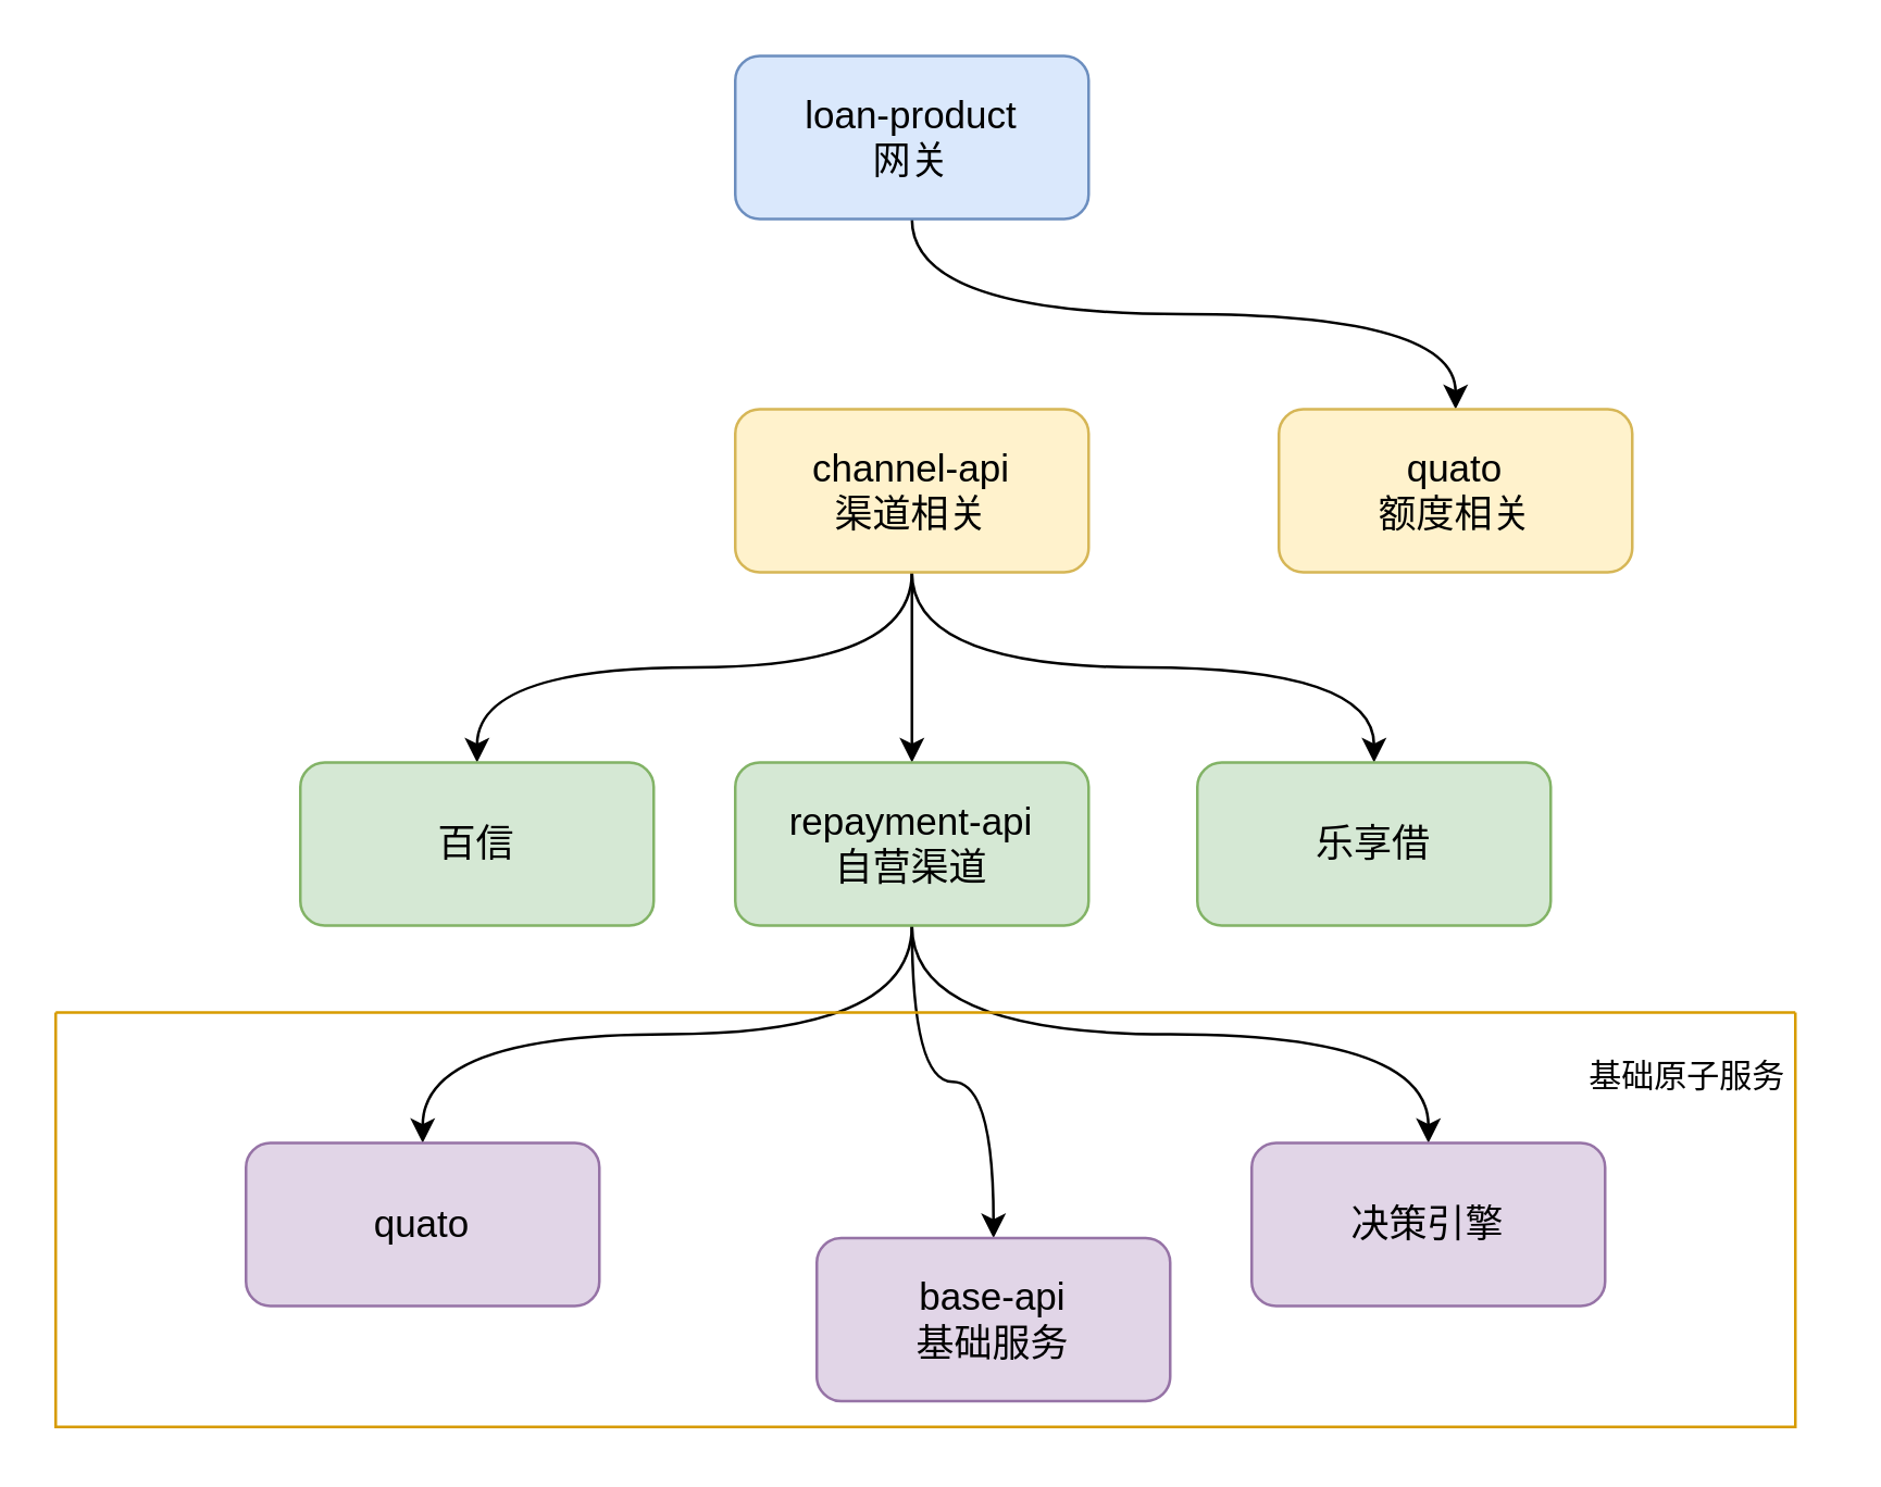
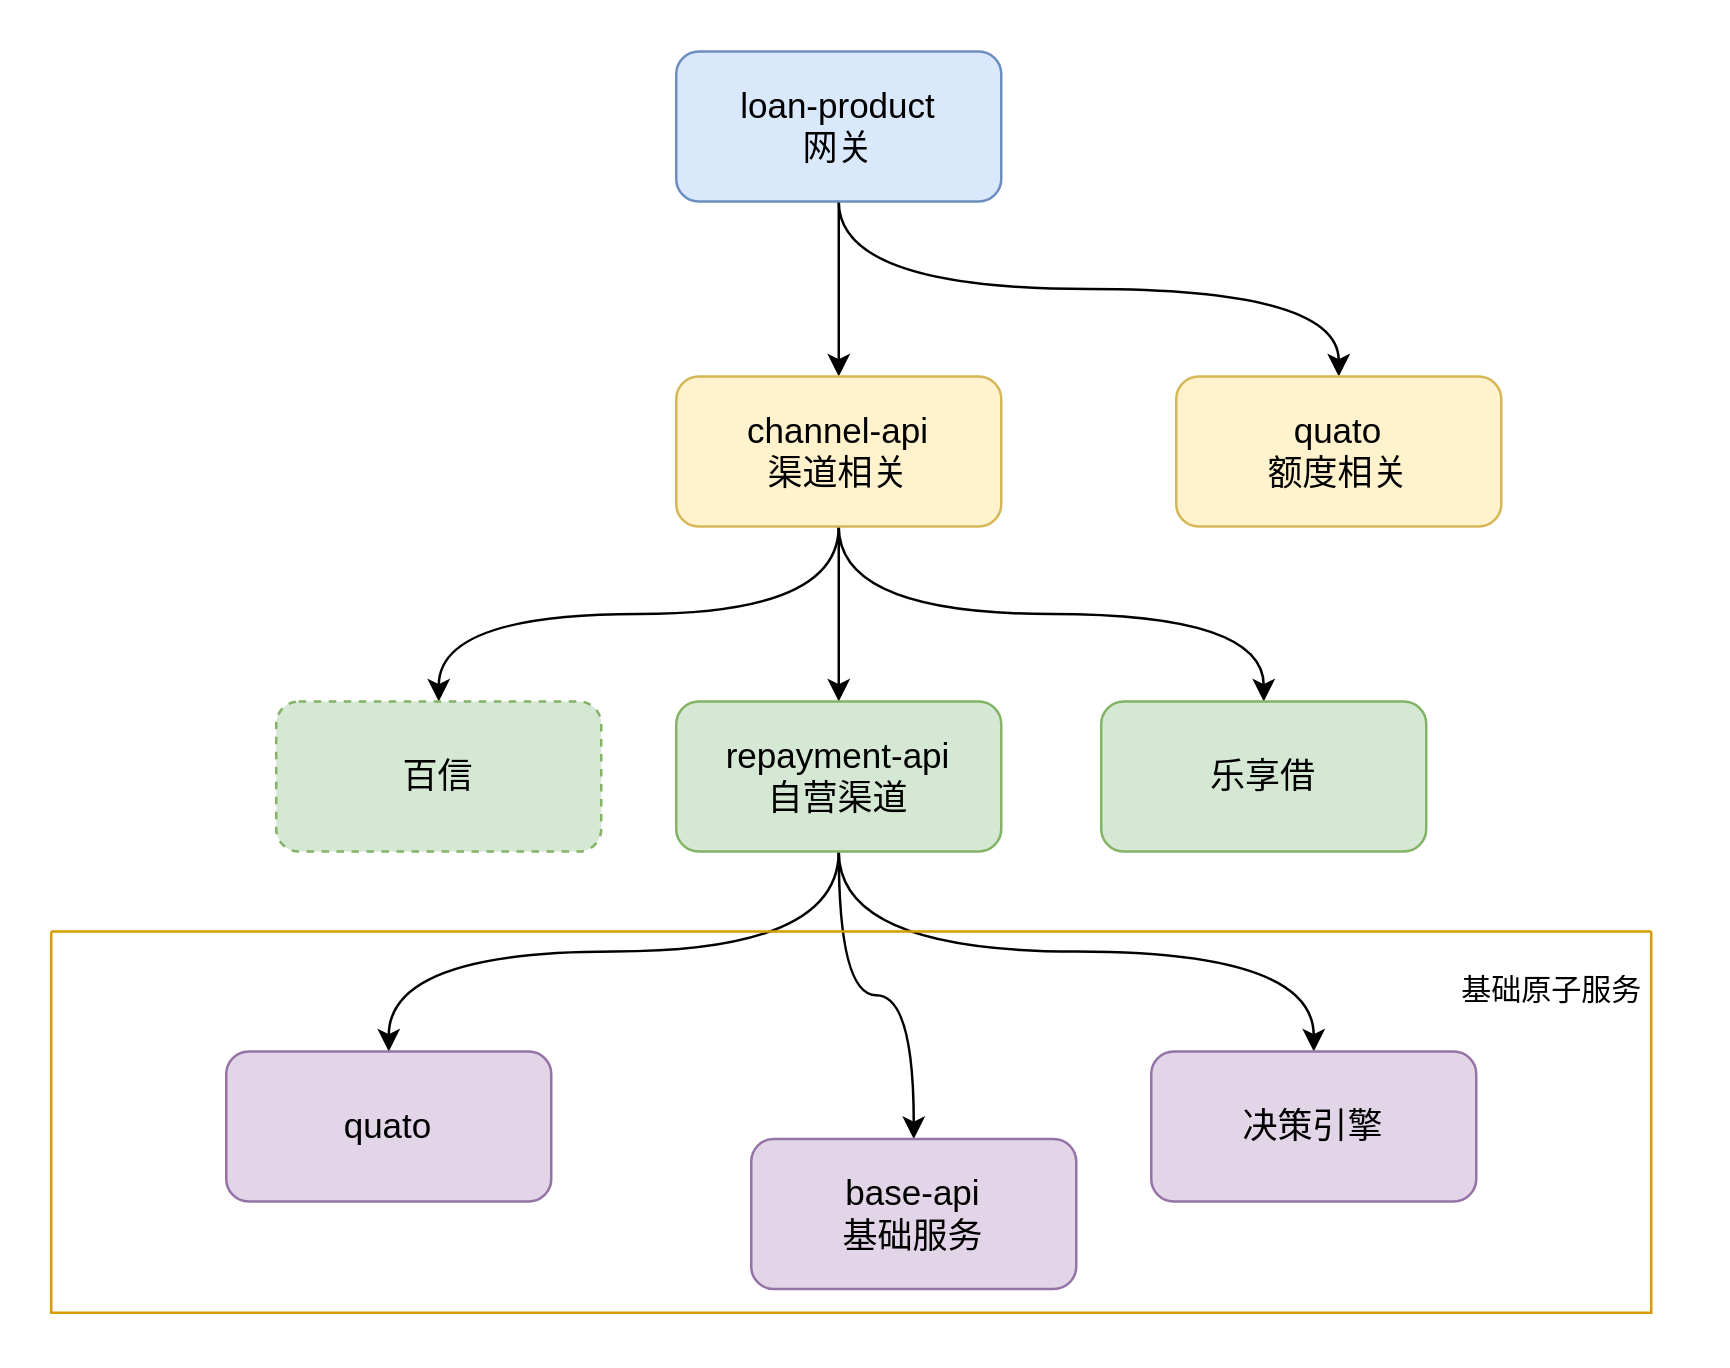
  <mxCell id="0" />
  <mxCell id="1" parent="0" />
+ <mxCell id="2" style="edgeStyle=orthogonalEdgeStyle;hachureGap=4;orthogonalLoop=1;jettySize=auto;html=1;exitX=0.5;exitY=1;exitDx=0;exitDy=0;entryX=0.5;entryY=0;entryDx=0;entryDy=0;fontFamily=Architects Daughter;fontSource=https%3A%2F%2Ffonts.googleapis.com%2Fcss%3Ffamily%3DArchitects%2BDaughter;fontSize=16;curved=1;" edge="1" parent="1" source="4" target="8"><mxGeometry relative="1" as="geometry" /></mxCell>
  <mxCell id="3" style="edgeStyle=orthogonalEdgeStyle;hachureGap=4;orthogonalLoop=1;jettySize=auto;html=1;exitX=0.5;exitY=1;exitDx=0;exitDy=0;entryX=0.5;entryY=0;entryDx=0;entryDy=0;fontFamily=Architects Daughter;fontSource=https%3A%2F%2Ffonts.googleapis.com%2Fcss%3Ffamily%3DArchitects%2BDaughter;fontSize=16;curved=1;" edge="1" parent="1" source="4" target="9"><mxGeometry relative="1" as="geometry" /></mxCell>
  <mxCell id="4" value="&lt;span style=&quot;font-size: 14px;&quot;&gt;loan-product&lt;br&gt;网关&lt;br&gt;&lt;/span&gt;" style="rounded=1;whiteSpace=wrap;html=1;shadow=0;glass=0;fillColor=#dae8fc;strokeColor=#6c8ebf;" vertex="1" parent="1"><mxGeometry x="270" y="20" width="130" height="60" as="geometry" /></mxCell>
  <mxCell id="5" style="edgeStyle=orthogonalEdgeStyle;hachureGap=4;orthogonalLoop=1;jettySize=auto;html=1;exitX=0.5;exitY=1;exitDx=0;exitDy=0;entryX=0.5;entryY=0;entryDx=0;entryDy=0;fontFamily=Architects Daughter;fontSource=https%3A%2F%2Ffonts.googleapis.com%2Fcss%3Ffamily%3DArchitects%2BDaughter;fontSize=16;curved=1;" edge="1" parent="1" source="8" target="14"><mxGeometry relative="1" as="geometry" /></mxCell>
  <mxCell id="6" style="edgeStyle=orthogonalEdgeStyle;hachureGap=4;orthogonalLoop=1;jettySize=auto;html=1;exitX=0.5;exitY=1;exitDx=0;exitDy=0;entryX=0.5;entryY=0;entryDx=0;entryDy=0;fontFamily=Architects Daughter;fontSource=https%3A%2F%2Ffonts.googleapis.com%2Fcss%3Ffamily%3DArchitects%2BDaughter;fontSize=16;curved=1;" edge="1" parent="1" source="8" target="10"><mxGeometry relative="1" as="geometry" /></mxCell>
  <mxCell id="7" style="edgeStyle=orthogonalEdgeStyle;hachureGap=4;orthogonalLoop=1;jettySize=auto;html=1;exitX=0.5;exitY=1;exitDx=0;exitDy=0;entryX=0.5;entryY=0;entryDx=0;entryDy=0;fontFamily=Architects Daughter;fontSource=https%3A%2F%2Ffonts.googleapis.com%2Fcss%3Ffamily%3DArchitects%2BDaughter;fontSize=16;curved=1;" edge="1" parent="1" source="8" target="15"><mxGeometry relative="1" as="geometry" /></mxCell>
  <mxCell id="8" value="&lt;span style=&quot;font-size: 14px;&quot;&gt;channel-api&lt;br&gt;渠道相关&lt;br&gt;&lt;/span&gt;" style="rounded=1;whiteSpace=wrap;html=1;shadow=0;glass=0;fillColor=#fff2cc;strokeColor=#d6b656;" vertex="1" parent="1"><mxGeometry x="270" y="150" width="130" height="60" as="geometry" /></mxCell>
  <mxCell id="9" value="&lt;span style=&quot;font-size: 14px;&quot;&gt;quato&lt;br&gt;额度相关&lt;br&gt;&lt;/span&gt;" style="rounded=1;whiteSpace=wrap;html=1;shadow=0;glass=0;fillColor=#fff2cc;strokeColor=#d6b656;" vertex="1" parent="1"><mxGeometry x="470" y="150" width="130" height="60" as="geometry" /></mxCell>
- <mxCell id="10" value="&lt;font style=&quot;font-size: 14px;&quot;&gt;百信&lt;/font&gt;" style="rounded=1;whiteSpace=wrap;html=1;shadow=0;glass=0;fillColor=#d5e8d4;strokeColor=#82b366;" vertex="1" parent="1"><mxGeometry x="110" y="280" width="130" height="60" as="geometry" /></mxCell>
+ <mxCell id="10" value="&lt;font style=&quot;font-size: 14px;&quot;&gt;百信&lt;/font&gt;" style="rounded=1;whiteSpace=wrap;html=1;shadow=0;glass=0;fillColor=#d5e8d4;strokeColor=#82b366;dashed=1;" vertex="1" parent="1"><mxGeometry x="110" y="280" width="130" height="60" as="geometry" /></mxCell>
  <mxCell id="11" style="edgeStyle=orthogonalEdgeStyle;hachureGap=4;orthogonalLoop=1;jettySize=auto;html=1;exitX=0.5;exitY=1;exitDx=0;exitDy=0;entryX=0.5;entryY=0;entryDx=0;entryDy=0;fontFamily=Architects Daughter;fontSource=https%3A%2F%2Ffonts.googleapis.com%2Fcss%3Ffamily%3DArchitects%2BDaughter;fontSize=16;curved=1;" edge="1" parent="1" source="14" target="17"><mxGeometry relative="1" as="geometry" /></mxCell>
  <mxCell id="12" style="edgeStyle=orthogonalEdgeStyle;hachureGap=4;orthogonalLoop=1;jettySize=auto;html=1;exitX=0.5;exitY=1;exitDx=0;exitDy=0;entryX=0.5;entryY=0;entryDx=0;entryDy=0;fontFamily=Architects Daughter;fontSource=https%3A%2F%2Ffonts.googleapis.com%2Fcss%3Ffamily%3DArchitects%2BDaughter;fontSize=16;curved=1;" edge="1" parent="1" source="14" target="16"><mxGeometry relative="1" as="geometry" /></mxCell>
  <mxCell id="13" style="edgeStyle=orthogonalEdgeStyle;hachureGap=4;orthogonalLoop=1;jettySize=auto;html=1;exitX=0.5;exitY=1;exitDx=0;exitDy=0;entryX=0.5;entryY=0;entryDx=0;entryDy=0;fontFamily=Architects Daughter;fontSource=https%3A%2F%2Ffonts.googleapis.com%2Fcss%3Ffamily%3DArchitects%2BDaughter;fontSize=16;curved=1;" edge="1" parent="1" source="14" target="18"><mxGeometry relative="1" as="geometry" /></mxCell>
  <mxCell id="14" value="&lt;span style=&quot;font-size: 14px;&quot;&gt;repayment-api&lt;br&gt;自营渠道&lt;br&gt;&lt;/span&gt;" style="rounded=1;whiteSpace=wrap;html=1;shadow=0;glass=0;fillColor=#d5e8d4;strokeColor=#82b366;" vertex="1" parent="1"><mxGeometry x="270" y="280" width="130" height="60" as="geometry" /></mxCell>
  <mxCell id="15" value="&lt;font style=&quot;font-size: 14px;&quot;&gt;乐享借&lt;/font&gt;" style="rounded=1;whiteSpace=wrap;html=1;shadow=0;glass=0;fillColor=#d5e8d4;strokeColor=#82b366;" vertex="1" parent="1"><mxGeometry x="440" y="280" width="130" height="60" as="geometry" /></mxCell>
  <mxCell id="16" value="&lt;span style=&quot;font-size: 14px;&quot;&gt;base-api&lt;br&gt;基础服务&lt;br&gt;&lt;/span&gt;" style="rounded=1;whiteSpace=wrap;html=1;shadow=0;glass=0;fillColor=#e1d5e7;strokeColor=#9673a6;" vertex="1" parent="1"><mxGeometry x="300" y="455" width="130" height="60" as="geometry" /></mxCell>
  <mxCell id="17" value="&lt;font style=&quot;font-size: 14px;&quot;&gt;quato&lt;/font&gt;" style="rounded=1;whiteSpace=wrap;html=1;shadow=0;glass=0;fillColor=#e1d5e7;strokeColor=#9673a6;" vertex="1" parent="1"><mxGeometry x="90" y="420" width="130" height="60" as="geometry" /></mxCell>
  <mxCell id="18" value="&lt;font style=&quot;font-size: 14px;&quot;&gt;决策引擎&lt;/font&gt;" style="rounded=1;whiteSpace=wrap;html=1;shadow=0;glass=0;fillColor=#e1d5e7;strokeColor=#9673a6;" vertex="1" parent="1"><mxGeometry x="460" y="420" width="130" height="60" as="geometry" /></mxCell>
  <mxCell id="19" value="" style="swimlane;startSize=0;hachureGap=4;fontFamily=Architects Daughter;fontSource=https%3A%2F%2Ffonts.googleapis.com%2Fcss%3Ffamily%3DArchitects%2BDaughter;fontSize=20;fillColor=#ffe6cc;strokeColor=#d79b00;" vertex="1" parent="1"><mxGeometry x="20" y="372" width="640" height="152.5" as="geometry"><mxRectangle x="100" y="432" width="50" height="40" as="alternateBounds" /></mxGeometry></mxCell>
  <mxCell id="20" value="&lt;font style=&quot;font-size: 12px;&quot;&gt;基础原子服务&lt;/font&gt;" style="text;html=1;align=center;verticalAlign=middle;resizable=0;points=[];autosize=1;strokeColor=none;fillColor=none;fontSize=20;fontFamily=Architects Daughter;" vertex="1" parent="1"><mxGeometry x="570" y="372" width="100" height="40" as="geometry" /></mxCell>
